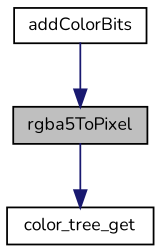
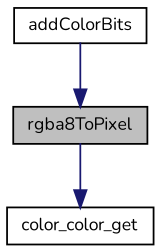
  digraph {
    fontname=Nunito
    rankdir=TB
    node [color=black fillcolor=white fontname=Nunito fontsize=10 shape=record style=filled]
    edge [color=midnightblue fontname=Nunito fontsize=10 labelfontname=Helvetica labelfontsize=10 style=solid]
-   n1 [fillcolor=grey75 fontcolor=black height=0.2 label=rgba5ToPixel width=0.4]
-   n2 [height=0.2 label=color_tree_get width=0.4]
+   n1 [fillcolor=grey75 fontcolor=black height=0.2 label=rgba8ToPixel width=0.4]
+   n2 [height=0.2 label=color_color_get width=0.4]
    n3 [height=0.2 label=addColorBits width=0.4]
    n1 -> n2
    n3 -> n1
  }
